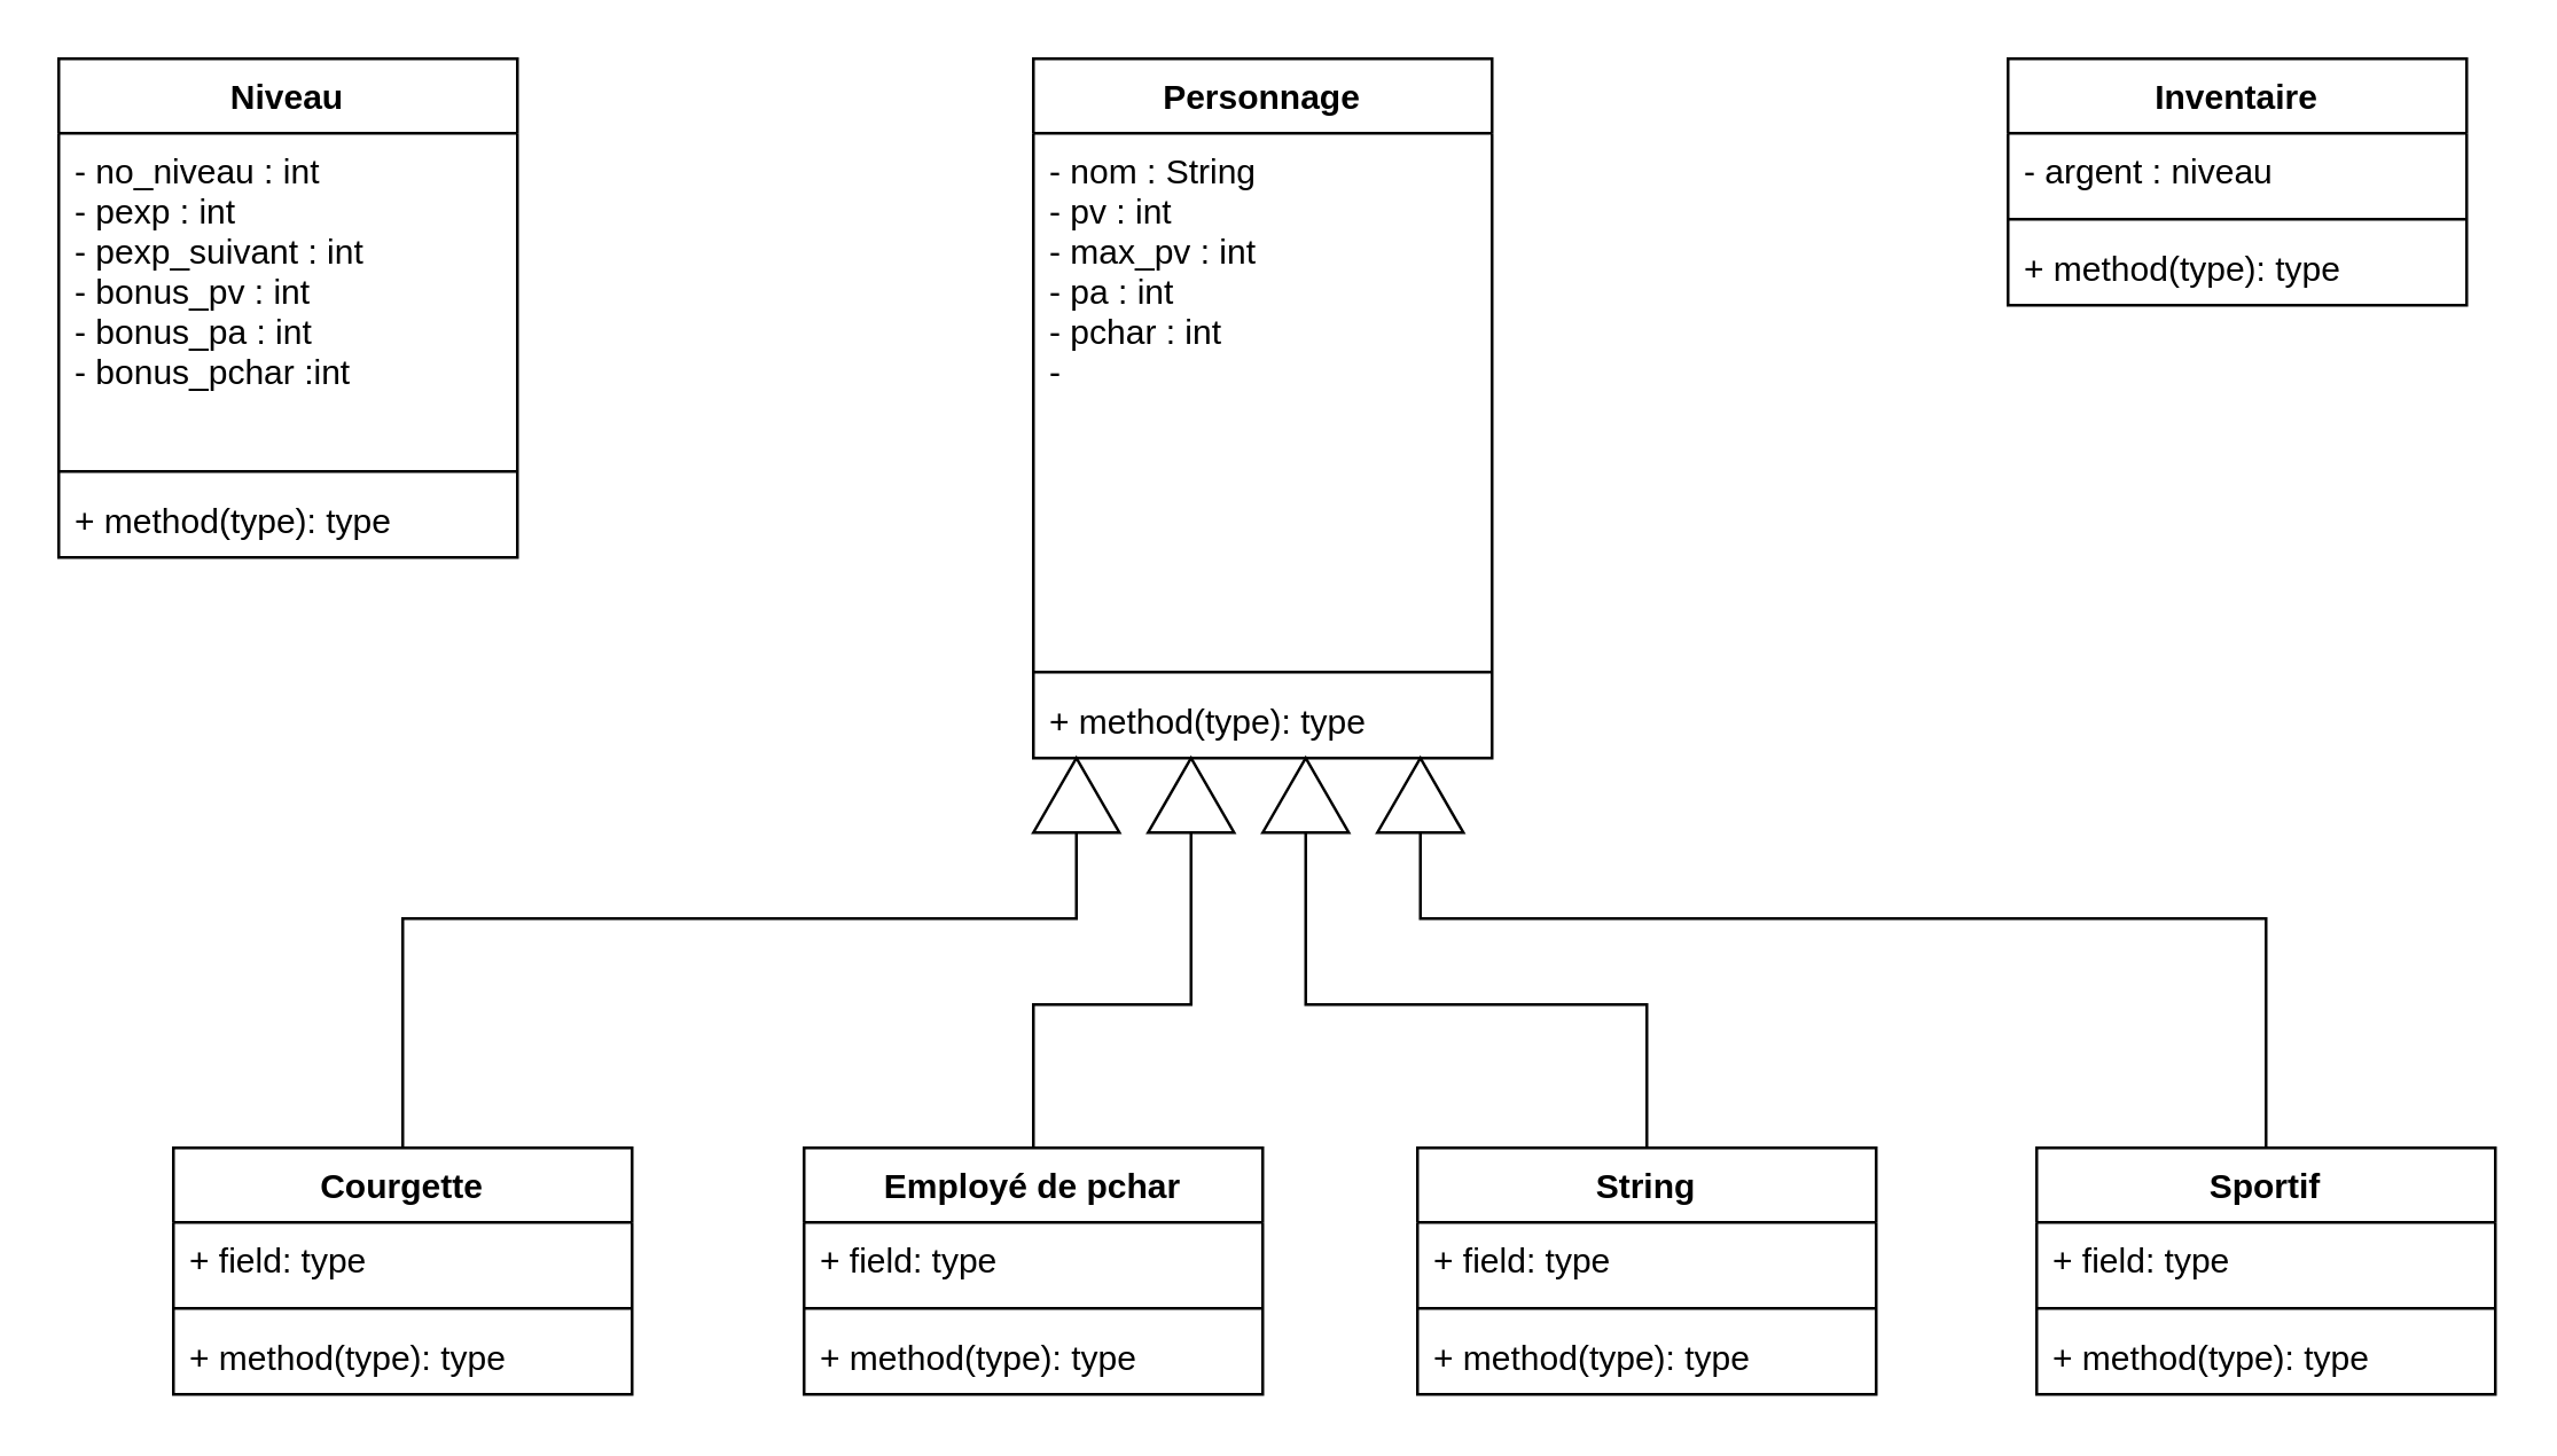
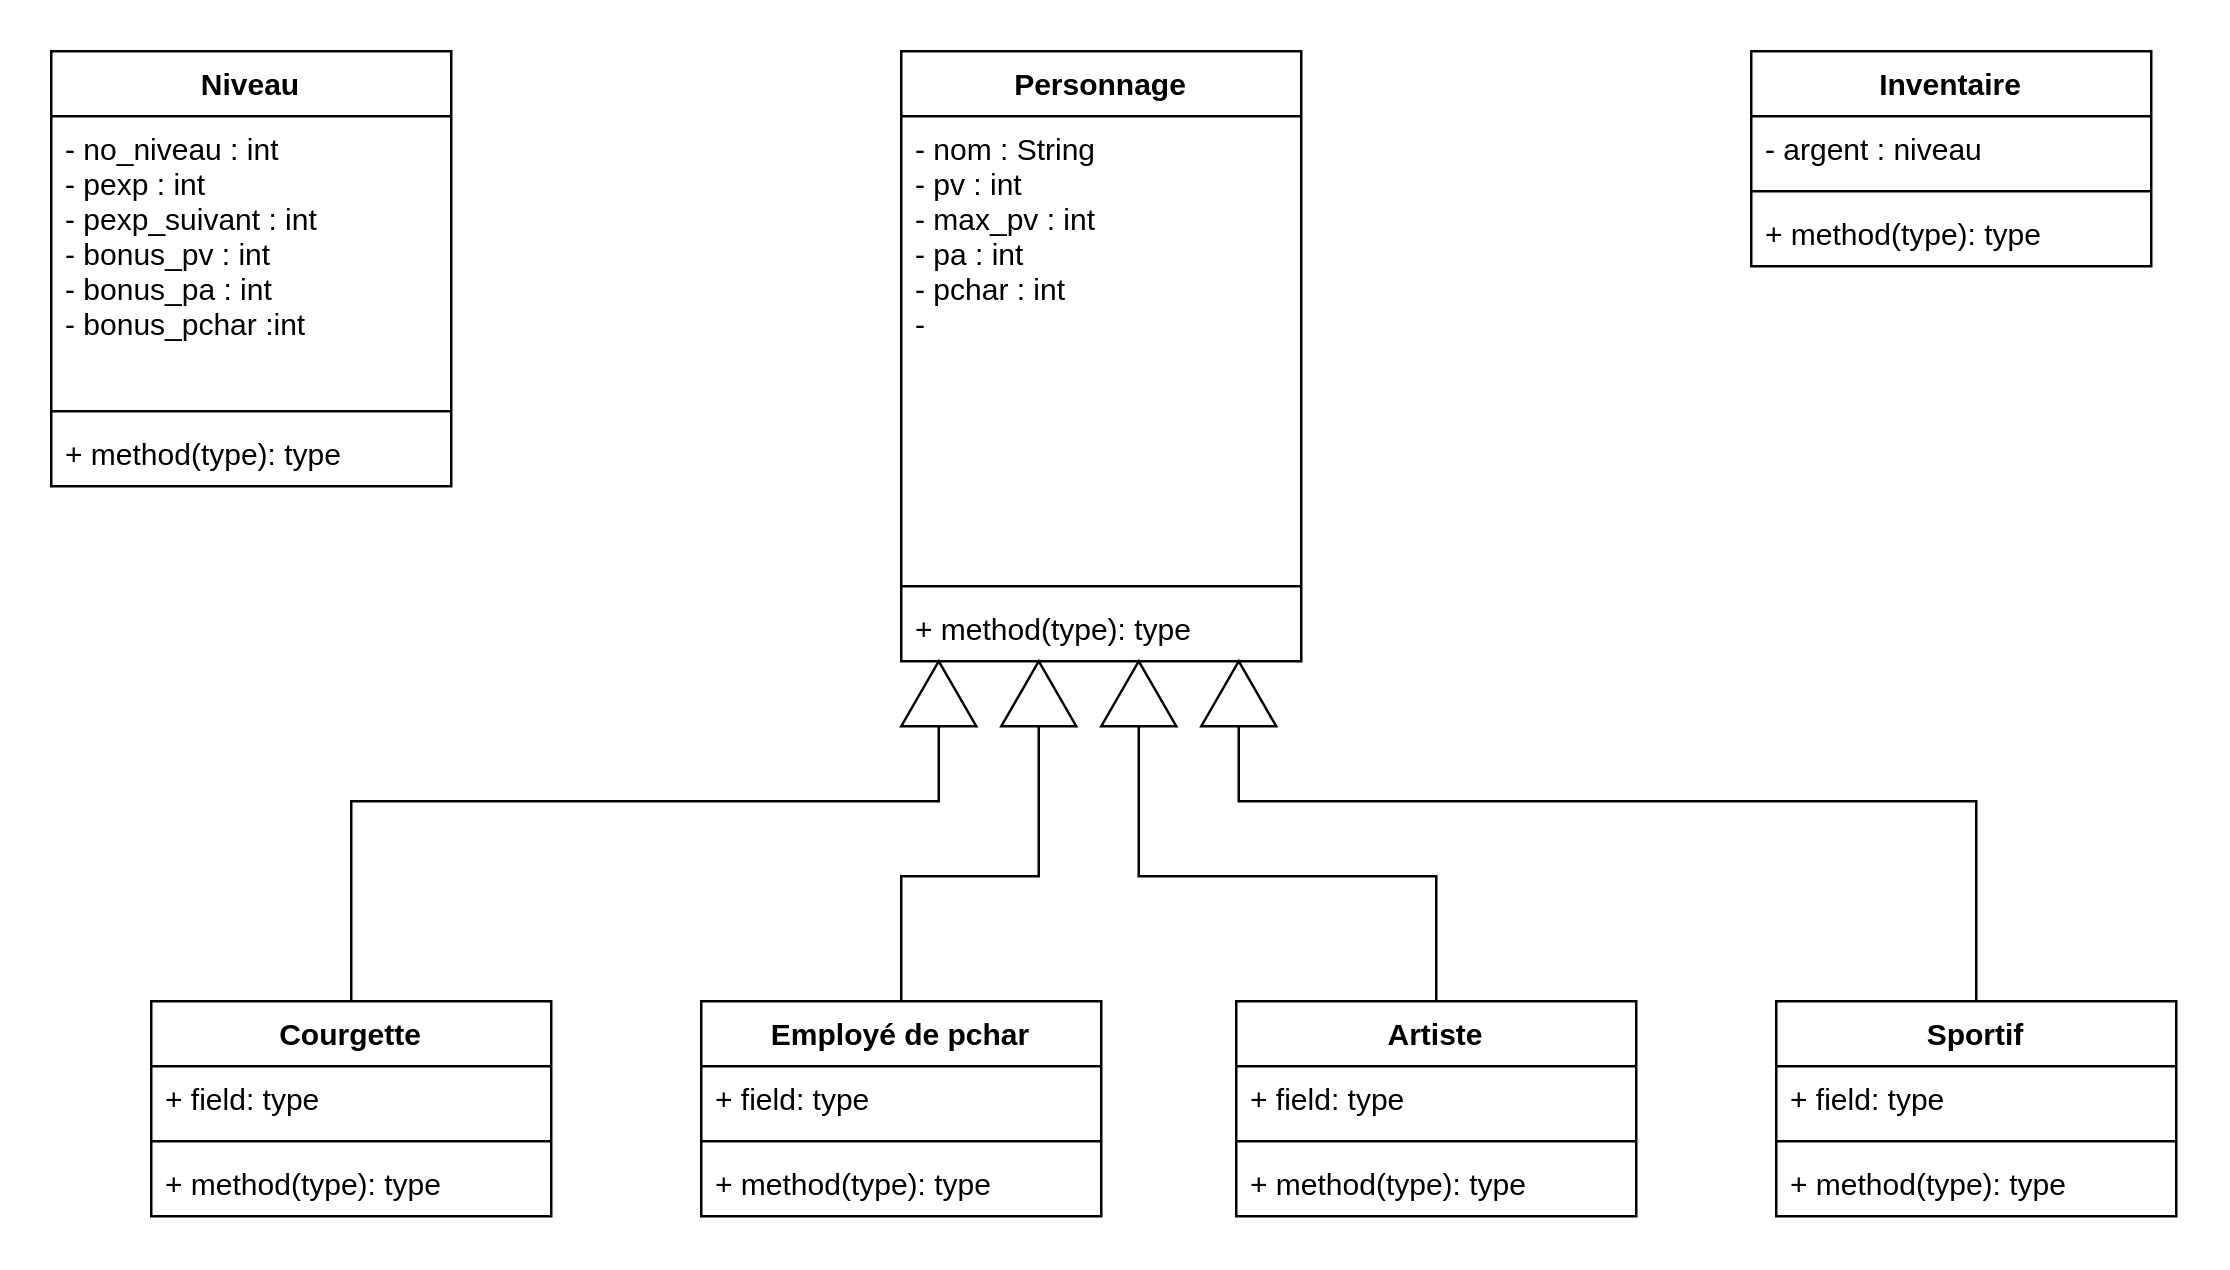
  <mxCell id="0" />
  <mxCell id="1" parent="0" />
  <mxCell id="2" value="Personnage" style="swimlane;fontStyle=1;align=center;verticalAlign=top;childLayout=stackLayout;horizontal=1;startSize=26;horizontalStack=0;resizeParent=1;resizeParentMax=0;resizeLast=0;collapsible=1;marginBottom=0;" vertex="1" parent="1"><mxGeometry x="360" y="20" width="160" height="244" as="geometry" /></mxCell>
  <mxCell id="3" value="- nom : String&#10;- pv : int&#10;- max_pv : int&#10;- pa : int&#10;- pchar : int&#10;- " style="text;strokeColor=none;fillColor=none;align=left;verticalAlign=top;spacingLeft=4;spacingRight=4;overflow=hidden;rotatable=0;points=[[0,0.5],[1,0.5]];portConstraint=eastwest;" vertex="1" parent="2"><mxGeometry y="26" width="160" height="184" as="geometry" /></mxCell>
  <mxCell id="4" value="" style="line;strokeWidth=1;fillColor=none;align=left;verticalAlign=middle;spacingTop=-1;spacingLeft=3;spacingRight=3;rotatable=0;labelPosition=right;points=[];portConstraint=eastwest;strokeColor=inherit;" vertex="1" parent="2"><mxGeometry y="210" width="160" height="8" as="geometry" /></mxCell>
  <mxCell id="5" value="+ method(type): type" style="text;strokeColor=none;fillColor=none;align=left;verticalAlign=top;spacingLeft=4;spacingRight=4;overflow=hidden;rotatable=0;points=[[0,0.5],[1,0.5]];portConstraint=eastwest;" vertex="1" parent="2"><mxGeometry y="218" width="160" height="26" as="geometry" /></mxCell>
  <mxCell id="6" value="Courgette" style="swimlane;fontStyle=1;align=center;verticalAlign=top;childLayout=stackLayout;horizontal=1;startSize=26;horizontalStack=0;resizeParent=1;resizeParentMax=0;resizeLast=0;collapsible=1;marginBottom=0;" vertex="1" parent="1"><mxGeometry x="60" y="400" width="160" height="86" as="geometry" /></mxCell>
  <mxCell id="7" value="+ field: type" style="text;strokeColor=none;fillColor=none;align=left;verticalAlign=top;spacingLeft=4;spacingRight=4;overflow=hidden;rotatable=0;points=[[0,0.5],[1,0.5]];portConstraint=eastwest;" vertex="1" parent="6"><mxGeometry y="26" width="160" height="26" as="geometry" /></mxCell>
  <mxCell id="8" value="" style="line;strokeWidth=1;fillColor=none;align=left;verticalAlign=middle;spacingTop=-1;spacingLeft=3;spacingRight=3;rotatable=0;labelPosition=right;points=[];portConstraint=eastwest;strokeColor=inherit;" vertex="1" parent="6"><mxGeometry y="52" width="160" height="8" as="geometry" /></mxCell>
  <mxCell id="9" value="+ method(type): type" style="text;strokeColor=none;fillColor=none;align=left;verticalAlign=top;spacingLeft=4;spacingRight=4;overflow=hidden;rotatable=0;points=[[0,0.5],[1,0.5]];portConstraint=eastwest;" vertex="1" parent="6"><mxGeometry y="60" width="160" height="26" as="geometry" /></mxCell>
- <mxCell id="10" value="String" style="swimlane;fontStyle=1;align=center;verticalAlign=top;childLayout=stackLayout;horizontal=1;startSize=26;horizontalStack=0;resizeParent=1;resizeParentMax=0;resizeLast=0;collapsible=1;marginBottom=0;" vertex="1" parent="1"><mxGeometry x="494" y="400" width="160" height="86" as="geometry" /></mxCell>
+ <mxCell id="10" value="Artiste" style="swimlane;fontStyle=1;align=center;verticalAlign=top;childLayout=stackLayout;horizontal=1;startSize=26;horizontalStack=0;resizeParent=1;resizeParentMax=0;resizeLast=0;collapsible=1;marginBottom=0;" vertex="1" parent="1"><mxGeometry x="494" y="400" width="160" height="86" as="geometry" /></mxCell>
  <mxCell id="11" value="+ field: type" style="text;strokeColor=none;fillColor=none;align=left;verticalAlign=top;spacingLeft=4;spacingRight=4;overflow=hidden;rotatable=0;points=[[0,0.5],[1,0.5]];portConstraint=eastwest;" vertex="1" parent="10"><mxGeometry y="26" width="160" height="26" as="geometry" /></mxCell>
  <mxCell id="12" value="" style="line;strokeWidth=1;fillColor=none;align=left;verticalAlign=middle;spacingTop=-1;spacingLeft=3;spacingRight=3;rotatable=0;labelPosition=right;points=[];portConstraint=eastwest;strokeColor=inherit;" vertex="1" parent="10"><mxGeometry y="52" width="160" height="8" as="geometry" /></mxCell>
  <mxCell id="13" value="+ method(type): type" style="text;strokeColor=none;fillColor=none;align=left;verticalAlign=top;spacingLeft=4;spacingRight=4;overflow=hidden;rotatable=0;points=[[0,0.5],[1,0.5]];portConstraint=eastwest;" vertex="1" parent="10"><mxGeometry y="60" width="160" height="26" as="geometry" /></mxCell>
  <mxCell id="14" value="Sportif" style="swimlane;fontStyle=1;align=center;verticalAlign=top;childLayout=stackLayout;horizontal=1;startSize=26;horizontalStack=0;resizeParent=1;resizeParentMax=0;resizeLast=0;collapsible=1;marginBottom=0;" vertex="1" parent="1"><mxGeometry x="710" y="400" width="160" height="86" as="geometry" /></mxCell>
  <mxCell id="15" value="+ field: type" style="text;strokeColor=none;fillColor=none;align=left;verticalAlign=top;spacingLeft=4;spacingRight=4;overflow=hidden;rotatable=0;points=[[0,0.5],[1,0.5]];portConstraint=eastwest;" vertex="1" parent="14"><mxGeometry y="26" width="160" height="26" as="geometry" /></mxCell>
  <mxCell id="16" value="" style="line;strokeWidth=1;fillColor=none;align=left;verticalAlign=middle;spacingTop=-1;spacingLeft=3;spacingRight=3;rotatable=0;labelPosition=right;points=[];portConstraint=eastwest;strokeColor=inherit;" vertex="1" parent="14"><mxGeometry y="52" width="160" height="8" as="geometry" /></mxCell>
  <mxCell id="17" value="+ method(type): type" style="text;strokeColor=none;fillColor=none;align=left;verticalAlign=top;spacingLeft=4;spacingRight=4;overflow=hidden;rotatable=0;points=[[0,0.5],[1,0.5]];portConstraint=eastwest;" vertex="1" parent="14"><mxGeometry y="60" width="160" height="26" as="geometry" /></mxCell>
  <mxCell id="18" value="Employé de pchar" style="swimlane;fontStyle=1;align=center;verticalAlign=top;childLayout=stackLayout;horizontal=1;startSize=26;horizontalStack=0;resizeParent=1;resizeParentMax=0;resizeLast=0;collapsible=1;marginBottom=0;" vertex="1" parent="1"><mxGeometry x="280" y="400" width="160" height="86" as="geometry" /></mxCell>
  <mxCell id="19" value="+ field: type" style="text;strokeColor=none;fillColor=none;align=left;verticalAlign=top;spacingLeft=4;spacingRight=4;overflow=hidden;rotatable=0;points=[[0,0.5],[1,0.5]];portConstraint=eastwest;" vertex="1" parent="18"><mxGeometry y="26" width="160" height="26" as="geometry" /></mxCell>
  <mxCell id="20" value="" style="line;strokeWidth=1;fillColor=none;align=left;verticalAlign=middle;spacingTop=-1;spacingLeft=3;spacingRight=3;rotatable=0;labelPosition=right;points=[];portConstraint=eastwest;strokeColor=inherit;" vertex="1" parent="18"><mxGeometry y="52" width="160" height="8" as="geometry" /></mxCell>
  <mxCell id="21" value="+ method(type): type" style="text;strokeColor=none;fillColor=none;align=left;verticalAlign=top;spacingLeft=4;spacingRight=4;overflow=hidden;rotatable=0;points=[[0,0.5],[1,0.5]];portConstraint=eastwest;" vertex="1" parent="18"><mxGeometry y="60" width="160" height="26" as="geometry" /></mxCell>
  <mxCell id="22" value="Inventaire" style="swimlane;fontStyle=1;align=center;verticalAlign=top;childLayout=stackLayout;horizontal=1;startSize=26;horizontalStack=0;resizeParent=1;resizeParentMax=0;resizeLast=0;collapsible=1;marginBottom=0;" vertex="1" parent="1"><mxGeometry x="700" y="20" width="160" height="86" as="geometry" /></mxCell>
  <mxCell id="23" value="- argent : niveau" style="text;strokeColor=none;fillColor=none;align=left;verticalAlign=top;spacingLeft=4;spacingRight=4;overflow=hidden;rotatable=0;points=[[0,0.5],[1,0.5]];portConstraint=eastwest;" vertex="1" parent="22"><mxGeometry y="26" width="160" height="26" as="geometry" /></mxCell>
  <mxCell id="24" value="" style="line;strokeWidth=1;fillColor=none;align=left;verticalAlign=middle;spacingTop=-1;spacingLeft=3;spacingRight=3;rotatable=0;labelPosition=right;points=[];portConstraint=eastwest;strokeColor=inherit;" vertex="1" parent="22"><mxGeometry y="52" width="160" height="8" as="geometry" /></mxCell>
  <mxCell id="25" value="+ method(type): type" style="text;strokeColor=none;fillColor=none;align=left;verticalAlign=top;spacingLeft=4;spacingRight=4;overflow=hidden;rotatable=0;points=[[0,0.5],[1,0.5]];portConstraint=eastwest;" vertex="1" parent="22"><mxGeometry y="60" width="160" height="26" as="geometry" /></mxCell>
  <mxCell id="26" value="Niveau" style="swimlane;fontStyle=1;align=center;verticalAlign=top;childLayout=stackLayout;horizontal=1;startSize=26;horizontalStack=0;resizeParent=1;resizeParentMax=0;resizeLast=0;collapsible=1;marginBottom=0;" vertex="1" parent="1"><mxGeometry x="20" y="20" width="160" height="174" as="geometry" /></mxCell>
  <mxCell id="27" value="- no_niveau : int&#10;- pexp : int&#10;- pexp_suivant : int&#10;- bonus_pv : int&#10;- bonus_pa : int&#10;- bonus_pchar :int" style="text;strokeColor=none;fillColor=none;align=left;verticalAlign=top;spacingLeft=4;spacingRight=4;overflow=hidden;rotatable=0;points=[[0,0.5],[1,0.5]];portConstraint=eastwest;" vertex="1" parent="26"><mxGeometry y="26" width="160" height="114" as="geometry" /></mxCell>
  <mxCell id="28" value="" style="line;strokeWidth=1;fillColor=none;align=left;verticalAlign=middle;spacingTop=-1;spacingLeft=3;spacingRight=3;rotatable=0;labelPosition=right;points=[];portConstraint=eastwest;strokeColor=inherit;" vertex="1" parent="26"><mxGeometry y="140" width="160" height="8" as="geometry" /></mxCell>
  <mxCell id="29" value="+ method(type): type" style="text;strokeColor=none;fillColor=none;align=left;verticalAlign=top;spacingLeft=4;spacingRight=4;overflow=hidden;rotatable=0;points=[[0,0.5],[1,0.5]];portConstraint=eastwest;" vertex="1" parent="26"><mxGeometry y="148" width="160" height="26" as="geometry" /></mxCell>
  <mxCell id="30" value="" style="triangle;whiteSpace=wrap;html=1;direction=north;" vertex="1" parent="1"><mxGeometry x="360" y="264" width="30" height="26" as="geometry" /></mxCell>
  <mxCell id="31" value="" style="triangle;whiteSpace=wrap;html=1;direction=north;" vertex="1" parent="1"><mxGeometry x="400" y="264" width="30" height="26" as="geometry" /></mxCell>
  <mxCell id="32" value="" style="triangle;whiteSpace=wrap;html=1;direction=north;" vertex="1" parent="1"><mxGeometry x="440" y="264" width="30" height="26" as="geometry" /></mxCell>
  <mxCell id="33" value="" style="triangle;whiteSpace=wrap;html=1;direction=north;" vertex="1" parent="1"><mxGeometry x="480" y="264" width="30" height="26" as="geometry" /></mxCell>
  <mxCell id="34" value="" style="endArrow=none;html=1;rounded=0;exitX=0.5;exitY=0;exitDx=0;exitDy=0;entryX=0;entryY=0.5;entryDx=0;entryDy=0;" edge="1" parent="1" source="6" target="30"><mxGeometry width="50" height="50" relative="1" as="geometry"><mxPoint x="410" y="240" as="sourcePoint" /><mxPoint x="460" y="190" as="targetPoint" /><Array as="points"><mxPoint x="140" y="320" /><mxPoint x="375" y="320" /></Array></mxGeometry></mxCell>
  <mxCell id="35" value="" style="endArrow=none;html=1;rounded=0;exitX=0.5;exitY=0;exitDx=0;exitDy=0;entryX=0;entryY=0.5;entryDx=0;entryDy=0;" edge="1" parent="1" source="18" target="31"><mxGeometry width="50" height="50" relative="1" as="geometry"><mxPoint x="410" y="240" as="sourcePoint" /><mxPoint x="440" y="320" as="targetPoint" /><Array as="points"><mxPoint x="360" y="350" /><mxPoint x="415" y="350" /></Array></mxGeometry></mxCell>
  <mxCell id="36" value="" style="endArrow=none;html=1;rounded=0;entryX=0;entryY=0.5;entryDx=0;entryDy=0;exitX=0.5;exitY=0;exitDx=0;exitDy=0;" edge="1" parent="1" source="10" target="32"><mxGeometry width="50" height="50" relative="1" as="geometry"><mxPoint x="410" y="240" as="sourcePoint" /><mxPoint x="460" y="190" as="targetPoint" /><Array as="points"><mxPoint x="574" y="350" /><mxPoint x="455" y="350" /></Array></mxGeometry></mxCell>
  <mxCell id="37" value="" style="endArrow=none;html=1;rounded=0;exitX=0;exitY=0.5;exitDx=0;exitDy=0;entryX=0.5;entryY=0;entryDx=0;entryDy=0;" edge="1" parent="1" source="33" target="14"><mxGeometry width="50" height="50" relative="1" as="geometry"><mxPoint x="410" y="240" as="sourcePoint" /><mxPoint x="460" y="190" as="targetPoint" /><Array as="points"><mxPoint x="495" y="320" /><mxPoint x="790" y="320" /></Array></mxGeometry></mxCell>
